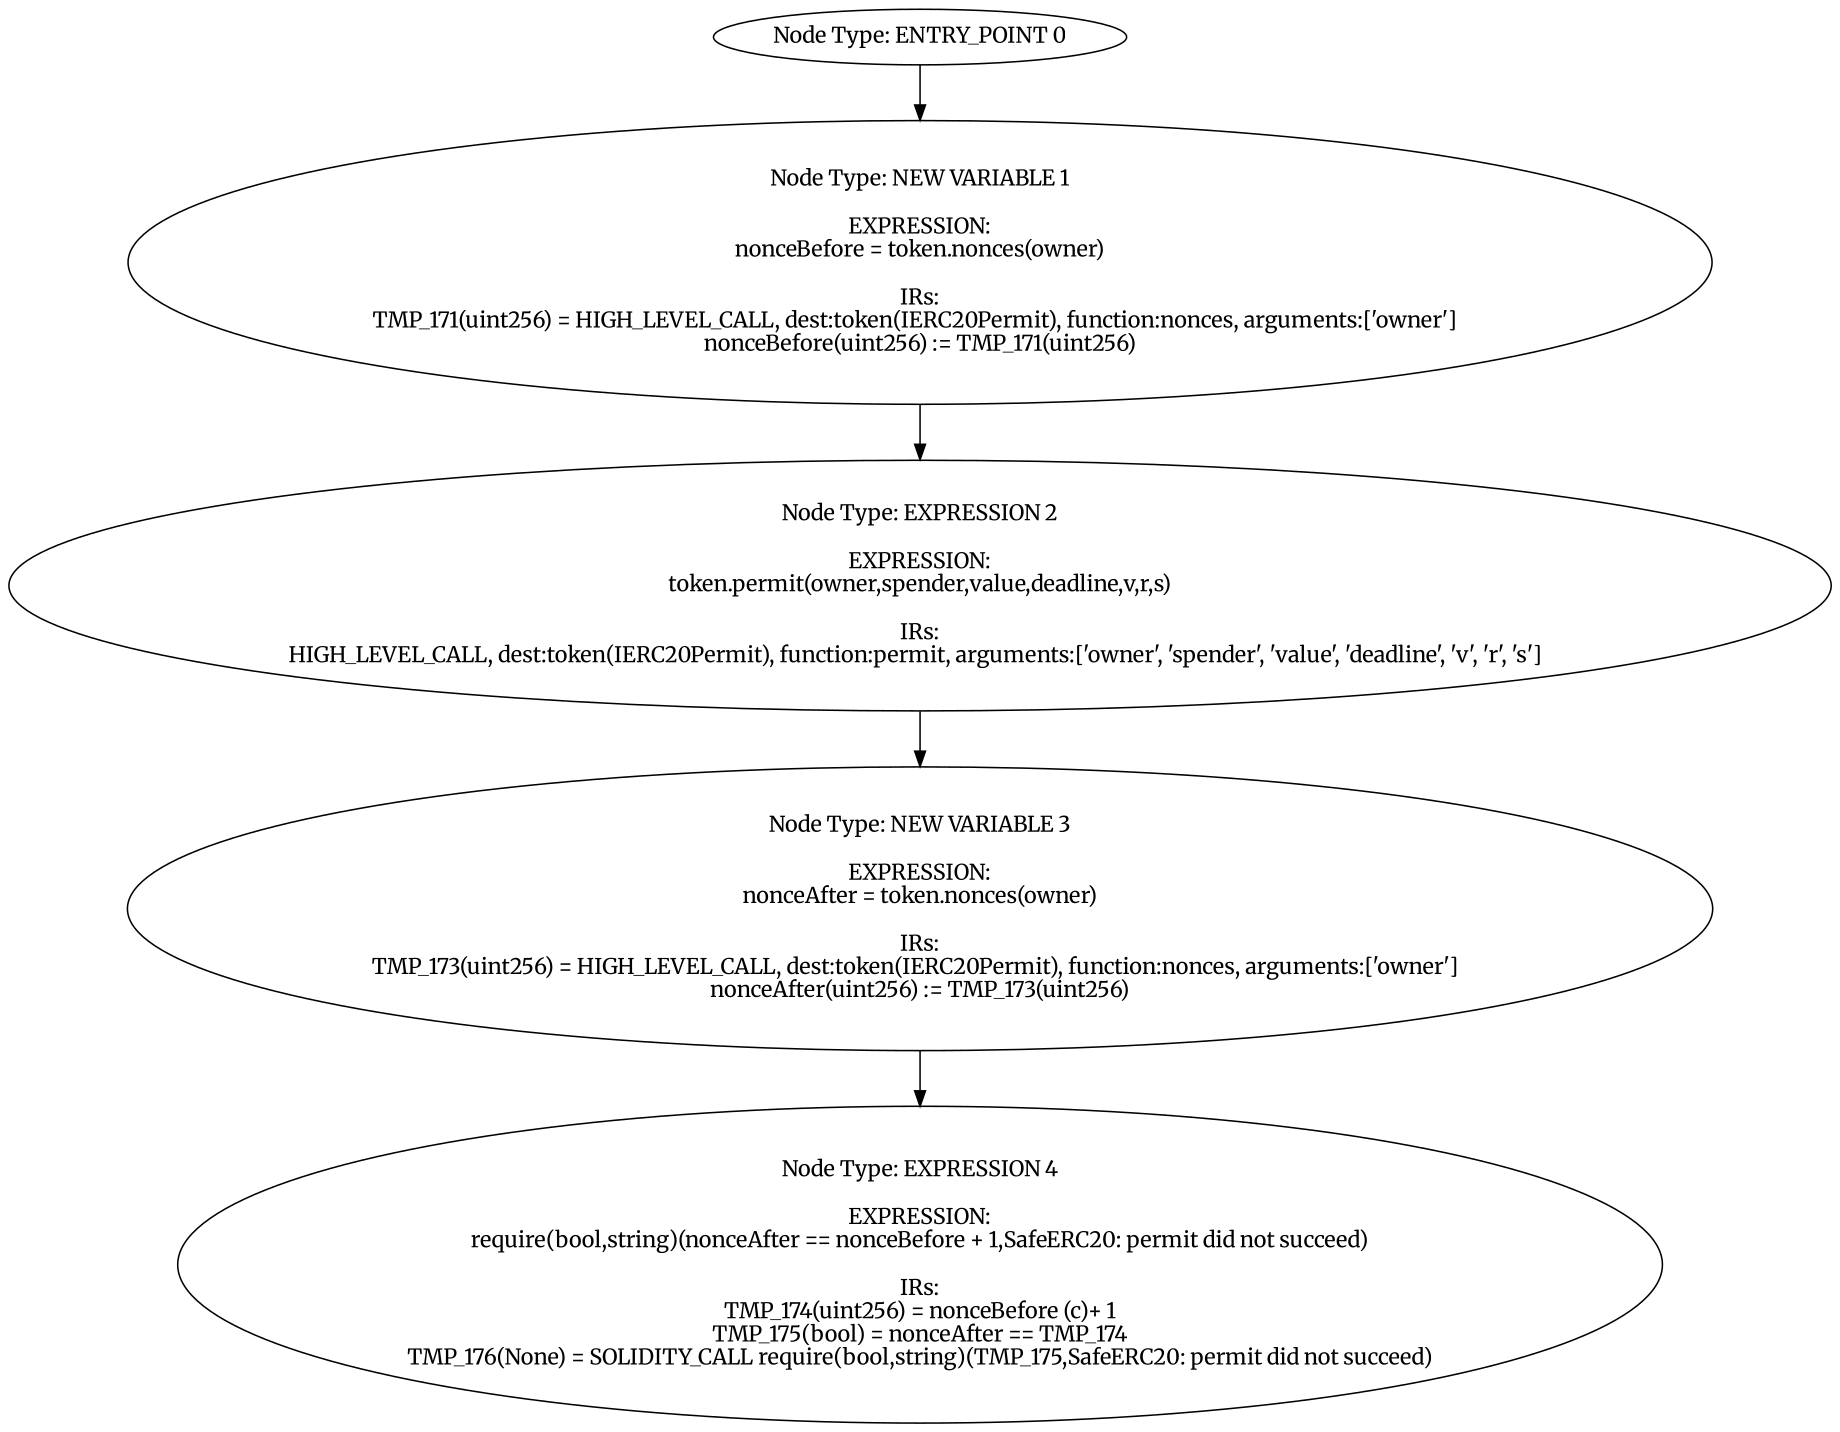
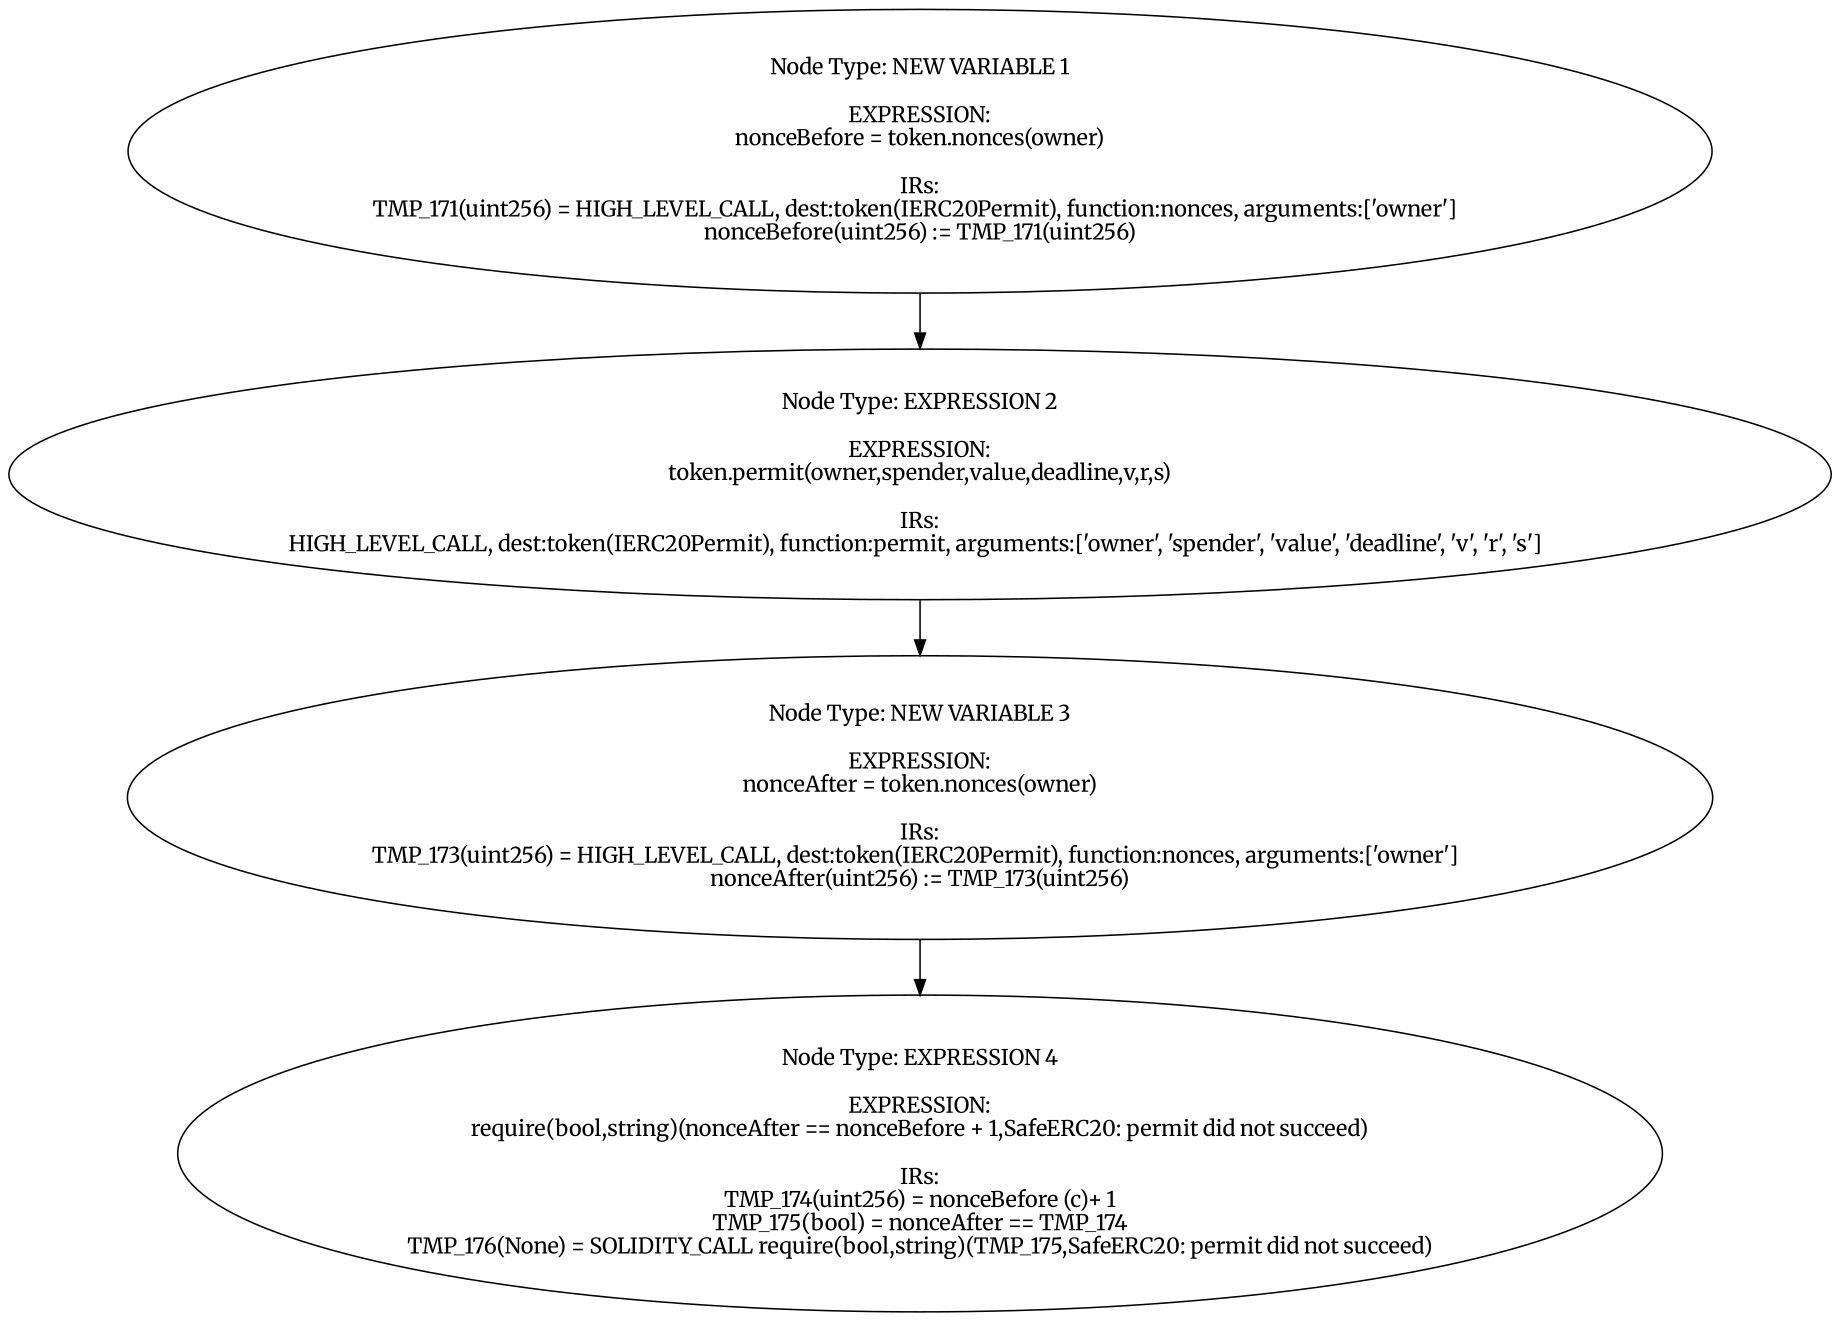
  digraph {
    fontname=Merriweather
    node [fontname=Merriweather]
    edge [fontname=Merriweather]
-   n1 [label="Node Type: ENTRY_POINT 0\n"]
    n2 [label="Node Type: NEW VARIABLE 1\n\nEXPRESSION:\nnonceBefore = token.nonces(owner)\n\nIRs:\nTMP_171(uint256) = HIGH_LEVEL_CALL, dest:token(IERC20Permit), function:nonces, arguments:['owner']  \nnonceBefore(uint256) := TMP_171(uint256)"]
    n3 [label="Node Type: EXPRESSION 2\n\nEXPRESSION:\ntoken.permit(owner,spender,value,deadline,v,r,s)\n\nIRs:\nHIGH_LEVEL_CALL, dest:token(IERC20Permit), function:permit, arguments:['owner', 'spender', 'value', 'deadline', 'v', 'r', 's']  "]
    n4 [label="Node Type: NEW VARIABLE 3\n\nEXPRESSION:\nnonceAfter = token.nonces(owner)\n\nIRs:\nTMP_173(uint256) = HIGH_LEVEL_CALL, dest:token(IERC20Permit), function:nonces, arguments:['owner']  \nnonceAfter(uint256) := TMP_173(uint256)"]
    n5 [label="Node Type: EXPRESSION 4\n\nEXPRESSION:\nrequire(bool,string)(nonceAfter == nonceBefore + 1,SafeERC20: permit did not succeed)\n\nIRs:\nTMP_174(uint256) = nonceBefore (c)+ 1\nTMP_175(bool) = nonceAfter == TMP_174\nTMP_176(None) = SOLIDITY_CALL require(bool,string)(TMP_175,SafeERC20: permit did not succeed)"]
-   n1 -> n2
    n2 -> n3
    n3 -> n4
    n4 -> n5
  }
